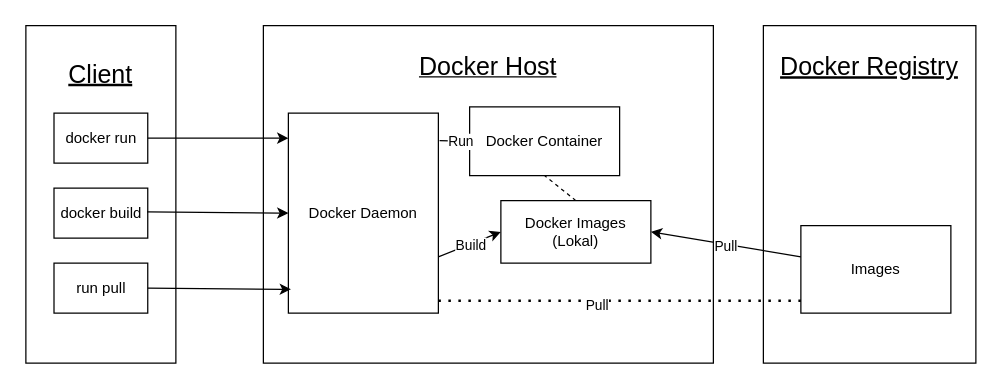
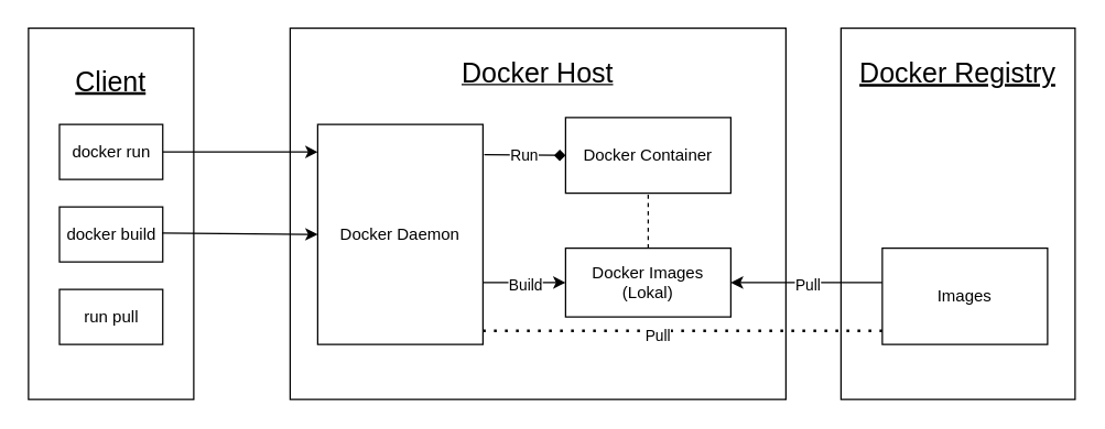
  <mxCell id="0" />
  <mxCell id="1" parent="0" />
  <mxCell id="2" value="&lt;div style=&quot;font-size: 17px;&quot; align=&quot;left&quot;&gt;&lt;blockquote style=&quot;font-size: 20px;&quot;&gt;&lt;font style=&quot;font-size: 20px;&quot;&gt;&lt;u&gt;Client&lt;/u&gt;&lt;br&gt;&lt;br&gt;&lt;br&gt;&lt;/font&gt;&lt;/blockquote&gt;&lt;/div&gt;" style="rounded=0;whiteSpace=wrap;html=1;verticalAlign=top;" parent="1" vertex="1"><mxGeometry x="20" y="20" width="120" height="270" as="geometry" /></mxCell>
  <mxCell id="3" value="&lt;div&gt;&lt;br&gt;&lt;/div&gt;&lt;div&gt;&lt;u&gt;&lt;font style=&quot;font-size: 20px;&quot;&gt;Docker Host&lt;/font&gt;&lt;/u&gt;&lt;/div&gt;" style="rounded=0;whiteSpace=wrap;html=1;verticalAlign=top;" parent="1" vertex="1"><mxGeometry x="210" y="20" width="360" height="270" as="geometry" /></mxCell>
  <mxCell id="4" value="docker run" style="rounded=0;whiteSpace=wrap;html=1;" parent="1" vertex="1"><mxGeometry x="42.5" y="90" width="75" height="40" as="geometry" /></mxCell>
  <mxCell id="5" value="docker build" style="rounded=0;whiteSpace=wrap;html=1;" parent="1" vertex="1"><mxGeometry x="42.5" y="150" width="75" height="40" as="geometry" /></mxCell>
  <mxCell id="6" value="run pull" style="rounded=0;whiteSpace=wrap;html=1;" parent="1" vertex="1"><mxGeometry x="42.5" y="210" width="75" height="40" as="geometry" /></mxCell>
  <mxCell id="7" value="Docker Daemon" style="rounded=0;whiteSpace=wrap;html=1;" parent="1" vertex="1"><mxGeometry x="230" y="90" width="120" height="160" as="geometry" /></mxCell>
- <mxCell id="8" value="Docker Container" style="rounded=0;whiteSpace=wrap;html=1;" parent="1" vertex="1"><mxGeometry x="375" y="85" width="120" height="55" as="geometry" /></mxCell>
- <mxCell id="9" value="&lt;div&gt;Docker Images&lt;br&gt;(Lokal)&lt;br&gt;&lt;/div&gt;" style="rounded=0;whiteSpace=wrap;html=1;" parent="1" vertex="1"><mxGeometry x="400" y="160" width="120" height="50" as="geometry" /></mxCell>
+ <mxCell id="8" value="Docker Container" style="rounded=0;whiteSpace=wrap;html=1;" parent="1" vertex="1"><mxGeometry x="410" y="85" width="120" height="55" as="geometry" /></mxCell>
+ <mxCell id="9" value="&lt;div&gt;Docker Images&lt;br&gt;(Lokal)&lt;br&gt;&lt;/div&gt;" style="rounded=0;whiteSpace=wrap;html=1;" parent="1" vertex="1"><mxGeometry x="410" y="180" width="120" height="50" as="geometry" /></mxCell>
  <mxCell id="10" value="&lt;br&gt;&lt;div&gt;&lt;u style=&quot;font-size: 20px;&quot;&gt;Docker Registry&lt;/u&gt;&lt;/div&gt;" style="rounded=0;whiteSpace=wrap;html=1;align=center;verticalAlign=top;" parent="1" vertex="1"><mxGeometry x="610" y="20" width="170" height="270" as="geometry" /></mxCell>
  <mxCell id="11" value="Images" style="rounded=0;whiteSpace=wrap;html=1;" parent="1" vertex="1"><mxGeometry x="640" y="180" width="120" height="70" as="geometry" /></mxCell>
  <mxCell id="12" value="" style="endArrow=classic;html=1;rounded=0;exitX=1;exitY=0.5;exitDx=0;exitDy=0;" parent="1" source="4" edge="1"><mxGeometry width="50" height="50" relative="1" as="geometry"><mxPoint x="310" y="280" as="sourcePoint" /><mxPoint x="230" y="110" as="targetPoint" /></mxGeometry></mxCell>
  <mxCell id="13" value="" style="endArrow=classic;html=1;rounded=0;exitX=1;exitY=0.5;exitDx=0;exitDy=0;" parent="1" edge="1"><mxGeometry width="50" height="50" relative="1" as="geometry"><mxPoint x="117" y="169" as="sourcePoint" /><mxPoint x="230" y="170" as="targetPoint" /></mxGeometry></mxCell>
- <mxCell id="14" value="" style="endArrow=classic;html=1;rounded=0;exitX=1;exitY=0.5;exitDx=0;exitDy=0;entryX=0.017;entryY=0.881;entryDx=0;entryDy=0;entryPerimeter=0;" parent="1" source="6" target="7" edge="1"><mxGeometry width="50" height="50" relative="1" as="geometry"><mxPoint x="127" y="179" as="sourcePoint" /><mxPoint x="240" y="180" as="targetPoint" /></mxGeometry></mxCell>
  <mxCell id="15" value="" style="endArrow=none;dashed=1;html=1;dashPattern=1 3;strokeWidth=2;rounded=0;exitX=1;exitY=0.938;exitDx=0;exitDy=0;exitPerimeter=0;" parent="1" source="7" edge="1"><mxGeometry width="50" height="50" relative="1" as="geometry"><mxPoint x="310" y="280" as="sourcePoint" /><mxPoint x="640" y="240" as="targetPoint" /></mxGeometry></mxCell>
  <mxCell id="16" value="Pull" style="edgeLabel;html=1;align=center;verticalAlign=middle;resizable=0;points=[];" parent="15" vertex="1" connectable="0"><mxGeometry x="-0.131" y="-3" relative="1" as="geometry"><mxPoint as="offset" /></mxGeometry></mxCell>
  <mxCell id="17" value="" style="endArrow=classic;html=1;rounded=0;exitX=0;exitY=0.357;exitDx=0;exitDy=0;entryX=1;entryY=0.5;entryDx=0;entryDy=0;exitPerimeter=0;" parent="1" source="11" target="9" edge="1"><mxGeometry width="50" height="50" relative="1" as="geometry"><mxPoint x="310" y="280" as="sourcePoint" /><mxPoint x="530" y="100" as="targetPoint" /></mxGeometry></mxCell>
  <mxCell id="18" value="Pull" style="edgeLabel;html=1;align=center;verticalAlign=middle;resizable=0;points=[];" parent="17" vertex="1" connectable="0"><mxGeometry y="2" relative="1" as="geometry"><mxPoint as="offset" /></mxGeometry></mxCell>
  <mxCell id="19" value="" style="endArrow=diamond;html=1;rounded=0;entryX=0;entryY=0.5;entryDx=0;entryDy=0;exitX=1.008;exitY=0.138;exitDx=0;exitDy=0;exitPerimeter=0;" parent="1" source="7" target="8" edge="1"><mxGeometry width="50" height="50" relative="1" as="geometry"><mxPoint x="320" y="280" as="sourcePoint" /><mxPoint x="370" y="230" as="targetPoint" /></mxGeometry></mxCell>
  <mxCell id="20" value="Run" style="edgeLabel;html=1;align=center;verticalAlign=middle;resizable=0;points=[];" parent="19" vertex="1" connectable="0"><mxGeometry x="-0.32" y="-5" relative="1" as="geometry"><mxPoint x="9" y="-5" as="offset" /></mxGeometry></mxCell>
  <mxCell id="21" value="" style="endArrow=classic;html=1;rounded=0;entryX=0;entryY=0.5;entryDx=0;entryDy=0;" parent="1" target="9" edge="1"><mxGeometry width="50" height="50" relative="1" as="geometry"><mxPoint x="350" y="205" as="sourcePoint" /><mxPoint x="370" y="230" as="targetPoint" /></mxGeometry></mxCell>
  <mxCell id="22" value="Build" style="edgeLabel;html=1;align=center;verticalAlign=middle;resizable=0;points=[];" parent="21" vertex="1" connectable="0"><mxGeometry y="-1" relative="1" as="geometry"><mxPoint as="offset" /></mxGeometry></mxCell>
  <mxCell id="23" value="" style="endArrow=none;dashed=1;html=1;rounded=0;exitX=0.5;exitY=0;exitDx=0;exitDy=0;entryX=0.5;entryY=1;entryDx=0;entryDy=0;" edge="1" parent="1" source="9" target="8"><mxGeometry width="50" height="50" relative="1" as="geometry"><mxPoint x="360" y="260" as="sourcePoint" /><mxPoint x="410" y="210" as="targetPoint" /></mxGeometry></mxCell>
